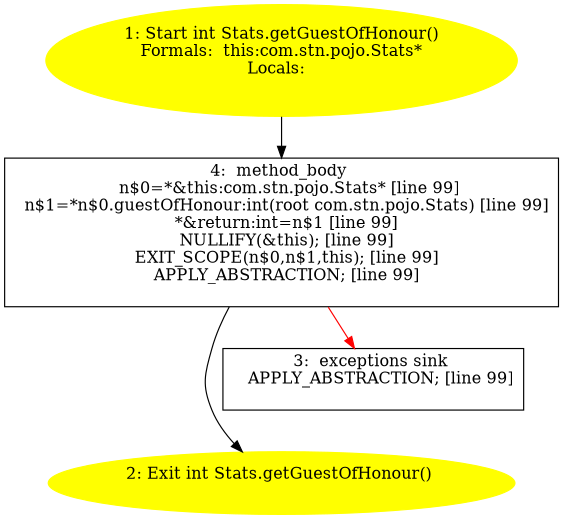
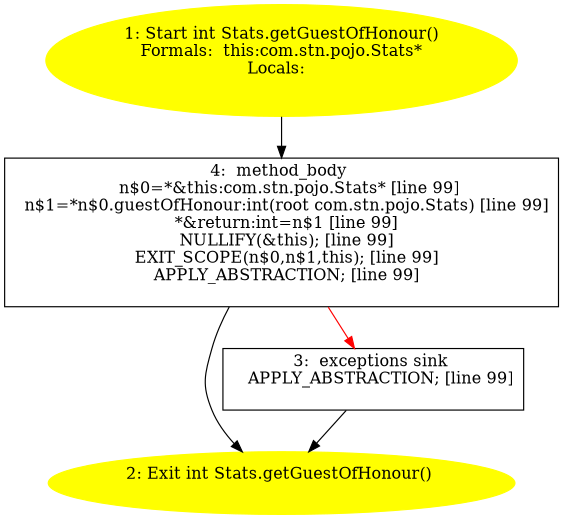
  digraph {
    n1 [color=yellow label="1: Start int Stats.getGuestOfHonour()\nFormals:  this:com.stn.pojo.Stats*\nLocals:  \n  " style=filled]
    n2 [label="4:  method_body \n   n$0=*&this:com.stn.pojo.Stats* [line 99]\n  n$1=*n$0.guestOfHonour:int(root com.stn.pojo.Stats) [line 99]\n  *&return:int=n$1 [line 99]\n  NULLIFY(&this); [line 99]\n  EXIT_SCOPE(n$0,n$1,this); [line 99]\n  APPLY_ABSTRACTION; [line 99]\n " shape=box]
    n3 [color=yellow label="2: Exit int Stats.getGuestOfHonour() \n  " style=filled]
    n4 [label="3:  exceptions sink \n   APPLY_ABSTRACTION; [line 99]\n " shape=box]
    n1 -> n2
    n2 -> n3
    n2 -> n4 [color=red]
+   n4 -> n3
  }
